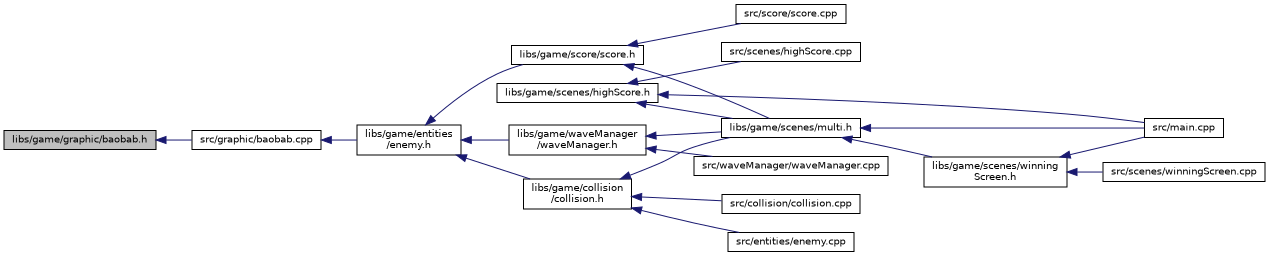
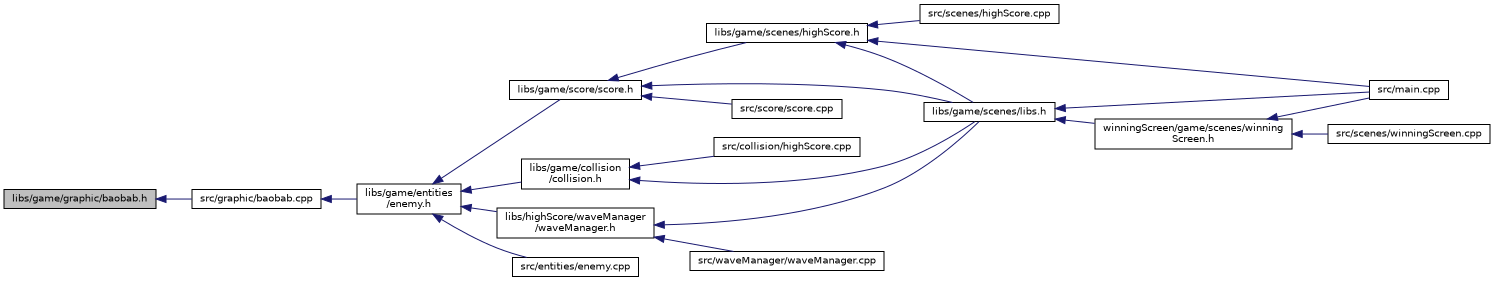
  digraph {
    rankdir=LR
    node [color=black fillcolor=white fontname=Helvetica fontsize=10 shape=record style=filled]
    edge [color=midnightblue dir=back fontname=Helvetica fontsize=10 labelfontname=Helvetica labelfontsize=10 style=solid]
    n1 [fillcolor=grey75 fontcolor=black height=0.2 label="libs/game/graphic/baobab.h" width=0.4]
    n2 [height=0.2 label="src/graphic/baobab.cpp" width=0.4]
    n3 [height=0.2 label="libs/game/entities\l/enemy.h" width=0.4]
    n4 [height=0.2 label="libs/game/collision\l/collision.h" width=0.4]
    n5 [height=0.2 label="libs/game/score/score.h" width=0.4]
-   n6 [height=0.2 label="libs/game/waveManager\l/waveManager.h" width=0.4]
+   n6 [height=0.2 label="libs/highScore/waveManager\l/waveManager.h" width=0.4]
    n7 [height=0.2 label="src/entities/enemy.cpp" width=0.4]
-   n8 [height=0.2 label="libs/game/scenes/multi.h" width=0.4]
-   n9 [height=0.2 label="src/collision/collision.cpp" width=0.4]
+   n8 [height=0.2 label="libs/game/scenes/libs.h" width=0.4]
+   n9 [height=0.2 label="src/collision/highScore.cpp" width=0.4]
    n10 [height=0.2 label="libs/game/scenes/highScore.h" width=0.4]
    n11 [height=0.2 label="src/score/score.cpp" width=0.4]
    n12 [height=0.2 label="src/waveManager/waveManager.cpp" width=0.4]
-   n13 [height=0.2 label="libs/game/scenes/winning\lScreen.h" width=0.4]
+   n13 [height=0.2 label="winningScreen/game/scenes/winning\lScreen.h" width=0.4]
    n14 [height=0.2 label="src/main.cpp" width=0.4]
    n15 [height=0.2 label="src/scenes/winningScreen.cpp" width=0.4]
    n16 [height=0.2 label="src/scenes/highScore.cpp" width=0.4]
    n1 -> n2
    n2 -> n3
    n3 -> n4
    n3 -> n5
    n3 -> n6
-   n4 -> n7
+   n3 -> n7
    n4 -> n8
    n4 -> n9
    n5 -> n8
+   n5 -> n10
    n5 -> n11
    n6 -> n8
    n6 -> n12
    n8 -> n13
    n8 -> n14
    n10 -> n8
    n10 -> n14
    n10 -> n16
    n13 -> n14
    n13 -> n15
  }
